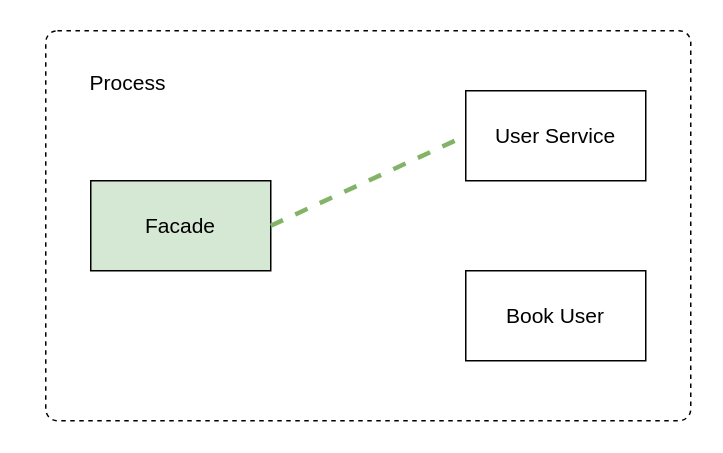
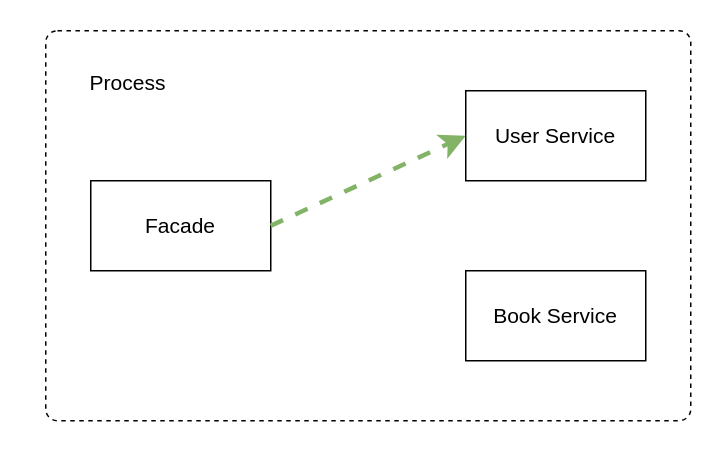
  <mxCell id="0" />
  <mxCell id="1" parent="0" />
  <mxCell id="2" value="" style="rounded=1;whiteSpace=wrap;html=1;arcSize=3;dashed=1;" vertex="1" parent="1"><mxGeometry x="30" y="20" width="430" height="260" as="geometry" /></mxCell>
- <mxCell id="3" value="&lt;font style=&quot;font-size: 14px&quot;&gt;Facade&lt;/font&gt;" style="rounded=0;whiteSpace=wrap;html=1;fillColor=#d5e8d4;" parent="1" vertex="1"><mxGeometry x="60" y="120" width="120" height="60" as="geometry" /></mxCell>
+ <mxCell id="3" value="&lt;font style=&quot;font-size: 14px&quot;&gt;Facade&lt;/font&gt;" style="rounded=0;whiteSpace=wrap;html=1;" parent="1" vertex="1"><mxGeometry x="60" y="120" width="120" height="60" as="geometry" /></mxCell>
  <mxCell id="4" value="&lt;font style=&quot;font-size: 14px&quot;&gt;User Service&lt;/font&gt;" style="rounded=0;whiteSpace=wrap;html=1;" parent="1" vertex="1"><mxGeometry x="310" y="60" width="120" height="60" as="geometry" /></mxCell>
- <mxCell id="5" value="&lt;font style=&quot;font-size: 14px&quot;&gt;Book User&lt;/font&gt;" style="rounded=0;whiteSpace=wrap;html=1;" parent="1" vertex="1"><mxGeometry x="310" y="180" width="120" height="60" as="geometry" /></mxCell>
- <mxCell id="6" value="" style="endArrow=none;html=1;strokeWidth=3;fillColor=#d5e8d4;exitX=1;exitY=0.5;exitDx=0;exitDy=0;entryX=0;entryY=0.5;entryDx=0;entryDy=0;dashed=1;endSize=8;strokeColor=#82b366;" edge="1" parent="1" source="3" target="4"><mxGeometry width="50" height="50" relative="1" as="geometry"><mxPoint x="60" y="310" as="sourcePoint" /><mxPoint x="110" y="260" as="targetPoint" /></mxGeometry></mxCell>
+ <mxCell id="5" value="&lt;font style=&quot;font-size: 14px&quot;&gt;Book Service&lt;/font&gt;" style="rounded=0;whiteSpace=wrap;html=1;" parent="1" vertex="1"><mxGeometry x="310" y="180" width="120" height="60" as="geometry" /></mxCell>
+ <mxCell id="6" value="" style="endArrow=classic;html=1;strokeWidth=3;fillColor=#d5e8d4;exitX=1;exitY=0.5;exitDx=0;exitDy=0;entryX=0;entryY=0.5;entryDx=0;entryDy=0;dashed=1;endSize=8;strokeColor=#82b366;" edge="1" parent="1" source="3" target="4"><mxGeometry width="50" height="50" relative="1" as="geometry"><mxPoint x="60" y="310" as="sourcePoint" /><mxPoint x="110" y="260" as="targetPoint" /></mxGeometry></mxCell>
  <mxCell id="7" value="&lt;font style=&quot;font-size: 14px&quot;&gt;Process&lt;/font&gt;" style="text;html=1;strokeColor=none;fillColor=none;align=center;verticalAlign=middle;whiteSpace=wrap;rounded=0;" vertex="1" parent="1"><mxGeometry x="20" y="40" width="130" height="30" as="geometry" /></mxCell>
